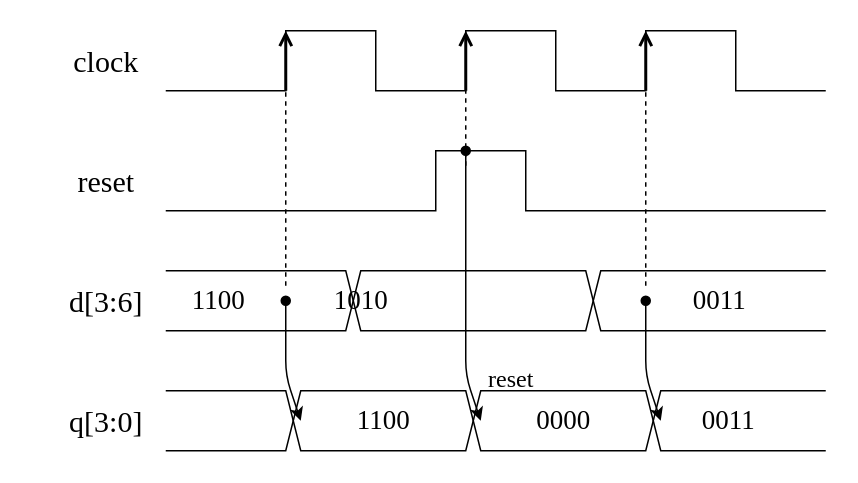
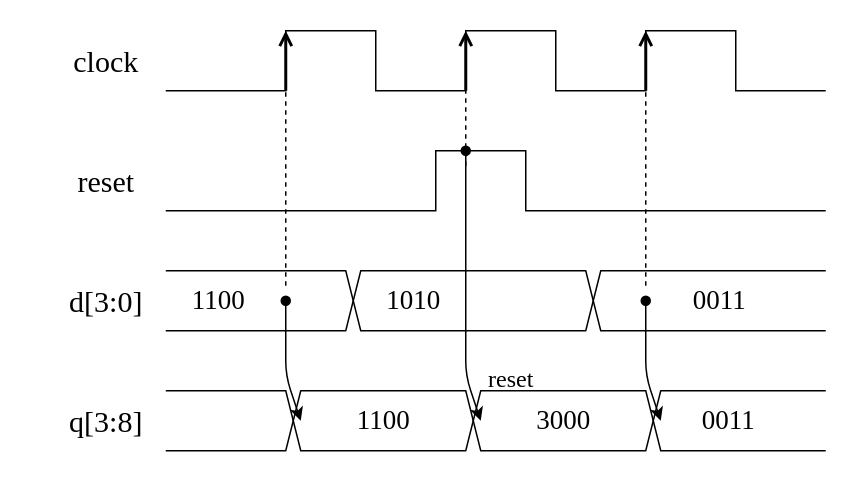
  <mxCell id="0" />
  <mxCell id="1" parent="0" />
  <mxCell id="2" value="" style="endArrow=none;html=1;rounded=0;curved=0;" edge="1" parent="1"><mxGeometry width="50" height="50" relative="1" as="geometry"><mxPoint x="110" y="60" as="sourcePoint" /><mxPoint x="550" y="60" as="targetPoint" /><Array as="points"><mxPoint x="190" y="60" /><mxPoint x="190" y="20" /><mxPoint x="250" y="20" /><mxPoint x="250" y="60" /><mxPoint x="310" y="60" /><mxPoint x="310" y="20" /><mxPoint x="370" y="20" /><mxPoint x="370" y="60" /><mxPoint x="430" y="60" /><mxPoint x="430" y="20" /><mxPoint x="490" y="20" /><mxPoint x="490" y="60" /></Array></mxGeometry></mxCell>
  <mxCell id="3" value="clock" style="text;html=1;align=center;verticalAlign=middle;resizable=0;points=[];autosize=1;strokeColor=none;fillColor=none;fontFamily=Lucida Console;fontSize=20;" vertex="1" parent="1"><mxGeometry y="20" width="80" height="40" as="geometry" x="30" /></mxCell>
  <mxCell id="4" value="" style="endArrow=none;html=1;rounded=0;curved=0;" edge="1" parent="1"><mxGeometry width="50" height="50" relative="1" as="geometry"><mxPoint x="110" y="180" as="sourcePoint" /><mxPoint x="550" y="180" as="targetPoint" /><Array as="points"><mxPoint x="230" y="180" /><mxPoint x="240" y="220" /><mxPoint x="390" y="220" /><mxPoint x="400" y="180" /></Array></mxGeometry></mxCell>
  <mxCell id="5" value="" style="endArrow=none;html=1;rounded=0;curved=0;" edge="1" parent="1"><mxGeometry width="50" height="50" relative="1" as="geometry"><mxPoint x="110" y="220" as="sourcePoint" /><mxPoint x="550" y="220" as="targetPoint" /><Array as="points"><mxPoint x="230" y="220" /><mxPoint x="240" y="180" /><mxPoint x="390" y="180" /><mxPoint x="400" y="220" /></Array></mxGeometry></mxCell>
- <mxCell id="6" value="d[3:6]" style="text;html=1;align=center;verticalAlign=middle;resizable=0;points=[];autosize=1;strokeColor=none;fillColor=none;fontFamily=Lucida Console;fontSize=20;" vertex="1" parent="1"><mxGeometry x="20" y="180" width="100" height="40" as="geometry" /></mxCell>
- <mxCell id="7" value="q[3:0]" style="text;html=1;align=center;verticalAlign=middle;resizable=0;points=[];autosize=1;strokeColor=none;fillColor=none;fontFamily=Lucida Console;fontSize=20;" vertex="1" parent="1"><mxGeometry x="20" y="260" width="100" height="40" as="geometry" /></mxCell>
+ <mxCell id="6" value="d[3:0]" style="text;html=1;align=center;verticalAlign=middle;resizable=0;points=[];autosize=1;strokeColor=none;fillColor=none;fontFamily=Lucida Console;fontSize=20;" vertex="1" parent="1"><mxGeometry x="20" y="180" width="100" height="40" as="geometry" /></mxCell>
+ <mxCell id="7" value="q[3:8]" style="text;html=1;align=center;verticalAlign=middle;resizable=0;points=[];autosize=1;strokeColor=none;fillColor=none;fontFamily=Lucida Console;fontSize=20;" vertex="1" parent="1"><mxGeometry x="20" y="260" width="100" height="40" as="geometry" /></mxCell>
  <mxCell id="8" value="" style="endArrow=none;html=1;rounded=0;curved=0;" edge="1" parent="1"><mxGeometry width="50" height="50" relative="1" as="geometry"><mxPoint x="110" y="260" as="sourcePoint" /><mxPoint x="550" y="300" as="targetPoint" /><Array as="points"><mxPoint x="190" y="260" /><mxPoint x="200" y="300" /><mxPoint x="310" y="300" /><mxPoint x="320" y="260" /><mxPoint x="430" y="260" /><mxPoint x="440" y="300" /></Array></mxGeometry></mxCell>
  <mxCell id="9" value="" style="endArrow=none;html=1;rounded=0;curved=0;" edge="1" parent="1"><mxGeometry width="50" height="50" relative="1" as="geometry"><mxPoint x="110" y="300" as="sourcePoint" /><mxPoint x="550" y="260" as="targetPoint" /><Array as="points"><mxPoint x="190" y="300" /><mxPoint x="200" y="260" /><mxPoint x="310" y="260" /><mxPoint x="320" y="300" /><mxPoint x="430" y="300" /><mxPoint x="440" y="260" /></Array></mxGeometry></mxCell>
  <mxCell id="10" value="" style="endArrow=open;html=1;endFill=0;strokeWidth=2;" edge="1" parent="1"><mxGeometry width="50" height="50" relative="1" as="geometry"><mxPoint x="190" y="60" as="sourcePoint" /><mxPoint x="190" y="20" as="targetPoint" /></mxGeometry></mxCell>
  <mxCell id="11" value="" style="endArrow=open;html=1;endFill=0;strokeWidth=2;" edge="1" parent="1"><mxGeometry width="50" height="50" relative="1" as="geometry"><mxPoint x="310" y="60" as="sourcePoint" /><mxPoint x="310" y="20" as="targetPoint" /></mxGeometry></mxCell>
  <mxCell id="12" value="" style="endArrow=open;html=1;endFill=0;strokeWidth=2;" edge="1" parent="1"><mxGeometry width="50" height="50" relative="1" as="geometry"><mxPoint x="430" y="60" as="sourcePoint" /><mxPoint x="430" y="20" as="targetPoint" /></mxGeometry></mxCell>
  <mxCell id="13" value="1100" style="text;html=1;align=center;verticalAlign=middle;resizable=0;points=[];autosize=1;strokeColor=none;fillColor=none;fontFamily=Lucida Console;fontSize=18;" vertex="1" parent="1"><mxGeometry x="110" y="180" width="70" height="40" as="geometry" /></mxCell>
  <mxCell id="14" value="" style="endArrow=classic;html=1;startArrow=oval;startFill=1;" edge="1" parent="1"><mxGeometry width="50" height="50" relative="1" as="geometry"><mxPoint x="190" y="200" as="sourcePoint" /><mxPoint x="200" y="280" as="targetPoint" /><Array as="points"><mxPoint x="190" y="250" /></Array></mxGeometry></mxCell>
  <mxCell id="15" value="" style="endArrow=none;dashed=1;html=1;" edge="1" parent="1"><mxGeometry width="50" height="50" relative="1" as="geometry"><mxPoint x="190" y="190" as="sourcePoint" /><mxPoint x="190" y="60" as="targetPoint" /></mxGeometry></mxCell>
  <mxCell id="16" value="1100" style="text;html=1;align=center;verticalAlign=middle;resizable=0;points=[];autosize=1;strokeColor=none;fillColor=none;fontFamily=Lucida Console;fontSize=18;" vertex="1" parent="1"><mxGeometry x="220" y="260" width="70" height="40" as="geometry" /></mxCell>
- <mxCell id="17" value="1010" style="text;html=1;align=center;verticalAlign=middle;resizable=0;points=[];autosize=1;strokeColor=none;fillColor=none;fontFamily=Lucida Console;fontSize=18;" vertex="1" parent="1"><mxGeometry x="205" y="180" width="70" height="40" as="geometry" /></mxCell>
+ <mxCell id="17" value="1010" style="text;html=1;align=center;verticalAlign=middle;resizable=0;points=[];autosize=1;strokeColor=none;fillColor=none;fontFamily=Lucida Console;fontSize=18;" vertex="1" parent="1"><mxGeometry x="240" y="180" width="70" height="40" as="geometry" /></mxCell>
  <mxCell id="18" value="" style="endArrow=classic;html=1;startArrow=oval;startFill=1;" edge="1" parent="1"><mxGeometry width="50" height="50" relative="1" as="geometry"><mxPoint x="310" y="100" as="sourcePoint" /><mxPoint x="320" y="280" as="targetPoint" /><Array as="points"><mxPoint x="310" y="250" /></Array></mxGeometry></mxCell>
  <mxCell id="19" value="" style="endArrow=none;dashed=1;html=1;" edge="1" parent="1"><mxGeometry width="50" height="50" relative="1" as="geometry"><mxPoint x="310" y="110" as="sourcePoint" /><mxPoint x="310" y="60" as="targetPoint" /></mxGeometry></mxCell>
  <mxCell id="20" value="" style="endArrow=classic;html=1;startArrow=oval;startFill=1;" edge="1" parent="1"><mxGeometry width="50" height="50" relative="1" as="geometry"><mxPoint x="430" y="200" as="sourcePoint" /><mxPoint x="440" y="280" as="targetPoint" /><Array as="points"><mxPoint x="430" y="250" /></Array></mxGeometry></mxCell>
- <mxCell id="21" value="0000" style="text;html=1;align=center;verticalAlign=middle;resizable=0;points=[];autosize=1;strokeColor=none;fillColor=none;fontFamily=Lucida Console;fontSize=18;" vertex="1" parent="1"><mxGeometry x="340" y="260" width="70" height="40" as="geometry" /></mxCell>
+ <mxCell id="21" value="3000" style="text;html=1;align=center;verticalAlign=middle;resizable=0;points=[];autosize=1;strokeColor=none;fillColor=none;fontFamily=Lucida Console;fontSize=18;" vertex="1" parent="1"><mxGeometry x="340" y="260" width="70" height="40" as="geometry" /></mxCell>
  <mxCell id="22" value="0011" style="text;html=1;align=center;verticalAlign=middle;resizable=0;points=[];autosize=1;strokeColor=none;fillColor=none;fontFamily=Lucida Console;fontSize=18;" vertex="1" parent="1"><mxGeometry x="444" y="180" width="70" height="40" as="geometry" /></mxCell>
  <mxCell id="23" value="0011" style="text;html=1;align=center;verticalAlign=middle;resizable=0;points=[];autosize=1;strokeColor=none;fillColor=none;fontFamily=Lucida Console;fontSize=18;" vertex="1" parent="1"><mxGeometry x="450" y="260" width="70" height="40" as="geometry" /></mxCell>
  <mxCell id="24" value="" style="endArrow=none;dashed=1;html=1;" edge="1" parent="1"><mxGeometry width="50" height="50" relative="1" as="geometry"><mxPoint x="430" y="190" as="sourcePoint" /><mxPoint x="430" y="60" as="targetPoint" /></mxGeometry></mxCell>
  <mxCell id="25" value="" style="endArrow=none;html=1;rounded=0;curved=0;" edge="1" parent="1"><mxGeometry width="50" height="50" relative="1" as="geometry"><mxPoint x="110" y="140" as="sourcePoint" /><mxPoint x="550" y="140" as="targetPoint" /><Array as="points"><mxPoint x="290" y="140" /><mxPoint x="290" y="100" /><mxPoint x="350" y="100" /><mxPoint x="350" y="140" /></Array></mxGeometry></mxCell>
  <mxCell id="26" value="reset" style="text;html=1;align=center;verticalAlign=middle;resizable=0;points=[];autosize=1;strokeColor=none;fillColor=none;fontFamily=Lucida Console;fontSize=20;" vertex="1" parent="1"><mxGeometry y="100" width="80" height="40" as="geometry" x="30" /></mxCell>
  <mxCell id="27" value="&lt;font style=&quot;font-size: 16px;&quot;&gt;reset&lt;/font&gt;" style="text;html=1;align=center;verticalAlign=middle;resizable=0;points=[];autosize=1;strokeColor=none;fillColor=none;fontFamily=Lucida Console;fontSize=20;" vertex="1" parent="1"><mxGeometry x="305" y="230" width="70" height="40" as="geometry" /></mxCell>
